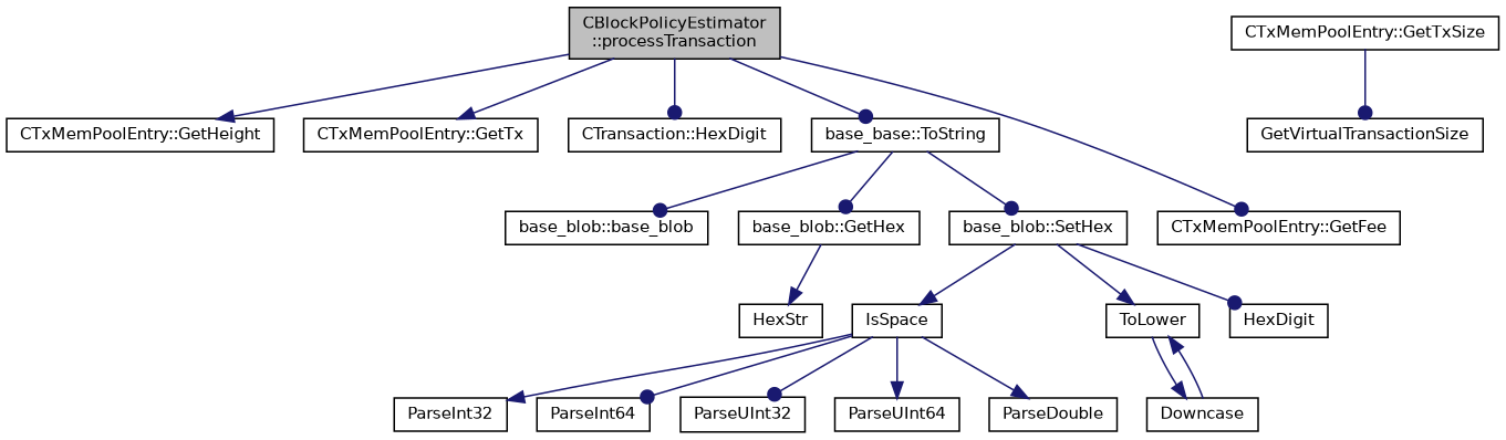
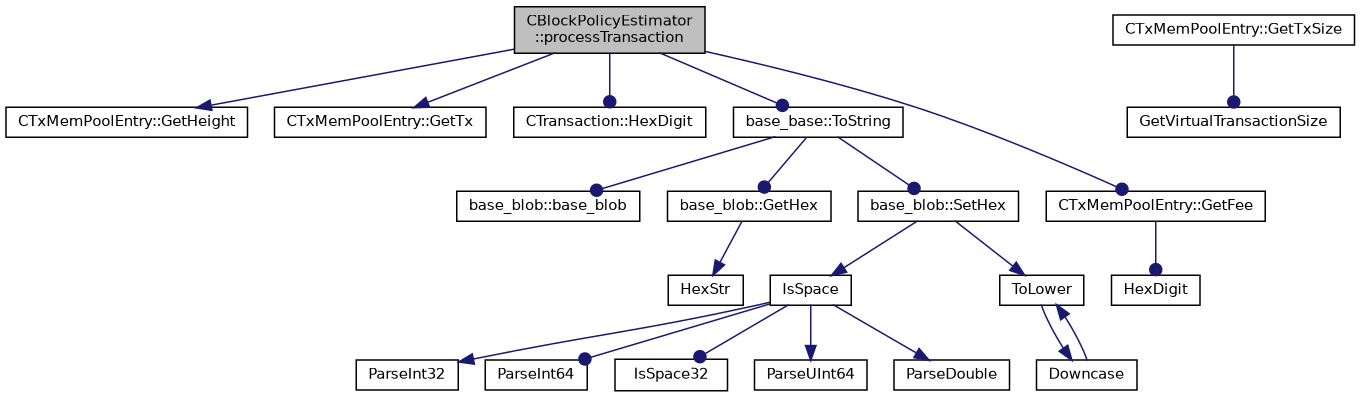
  digraph {
    rankdir=TB
    node [color=black fillcolor=white fontname=Helvetica fontsize=10 shape=record style=filled]
    edge [arrowhead=normal color=midnightblue fontname=Helvetica fontsize=10 labelfontname=Helvetica labelfontsize=10 style=solid]
    n1 [fillcolor=grey75 fontcolor=black height=0.2 label="CBlockPolicyEstimator\l::processTransaction" width=0.4]
    n2 [height=0.2 label="CTxMemPoolEntry::GetHeight" width=0.4]
    n3 [height=0.2 label="CTxMemPoolEntry::GetTx" width=0.4]
    n4 [height=0.2 label="CTransaction::HexDigit" width=0.4]
    n5 [height=0.2 label="base_base::ToString" width=0.4]
    n6 [height=0.2 label="CTxMemPoolEntry::GetFee" width=0.4]
    n7 [height=0.2 label="base_blob::base_blob" width=0.4]
    n8 [height=0.2 label="base_blob::GetHex" width=0.4]
    n9 [height=0.2 label="base_blob::SetHex" width=0.4]
    n10 [height=0.2 label="CTxMemPoolEntry::GetTxSize" width=0.4]
    n11 [height=0.2 label=GetVirtualTransactionSize width=0.4]
    n12 [height=0.2 label=HexStr width=0.4]
    n13 [height=0.2 label=IsSpace width=0.4]
    n14 [height=0.2 label=ToLower width=0.4]
    n15 [height=0.2 label=HexDigit width=0.4]
    n16 [height=0.2 label=ParseInt32 width=0.4]
    n17 [height=0.2 label=ParseInt64 width=0.4]
-   n18 [height=0.2 label=ParseUInt32 width=0.4]
+   n18 [height=0.2 label=IsSpace32 width=0.4]
    n19 [height=0.2 label=ParseUInt64 width=0.4]
    n20 [height=0.2 label=ParseDouble width=0.4]
    n21 [height=0.2 label=Downcase width=0.4]
    n1 -> n2
    n1 -> n3
    n1 -> n4 [arrowhead=dot]
    n1 -> n5 [arrowhead=dot]
    n1 -> n6 [arrowhead=dot]
    n5 -> n7 [arrowhead=dot]
    n5 -> n8 [arrowhead=dot]
    n5 -> n9 [arrowhead=dot]
    n8 -> n12
    n9 -> n13
    n9 -> n14
-   n9 -> n15 [arrowhead=dot]
+   n6 -> n15 [arrowhead=dot]
    n10 -> n11 [arrowhead=dot]
    n13 -> n16
    n13 -> n17 [arrowhead=dot]
    n13 -> n18 [arrowhead=dot]
    n13 -> n19
    n13 -> n20
    n14 -> n21
    n21 -> n14
  }
